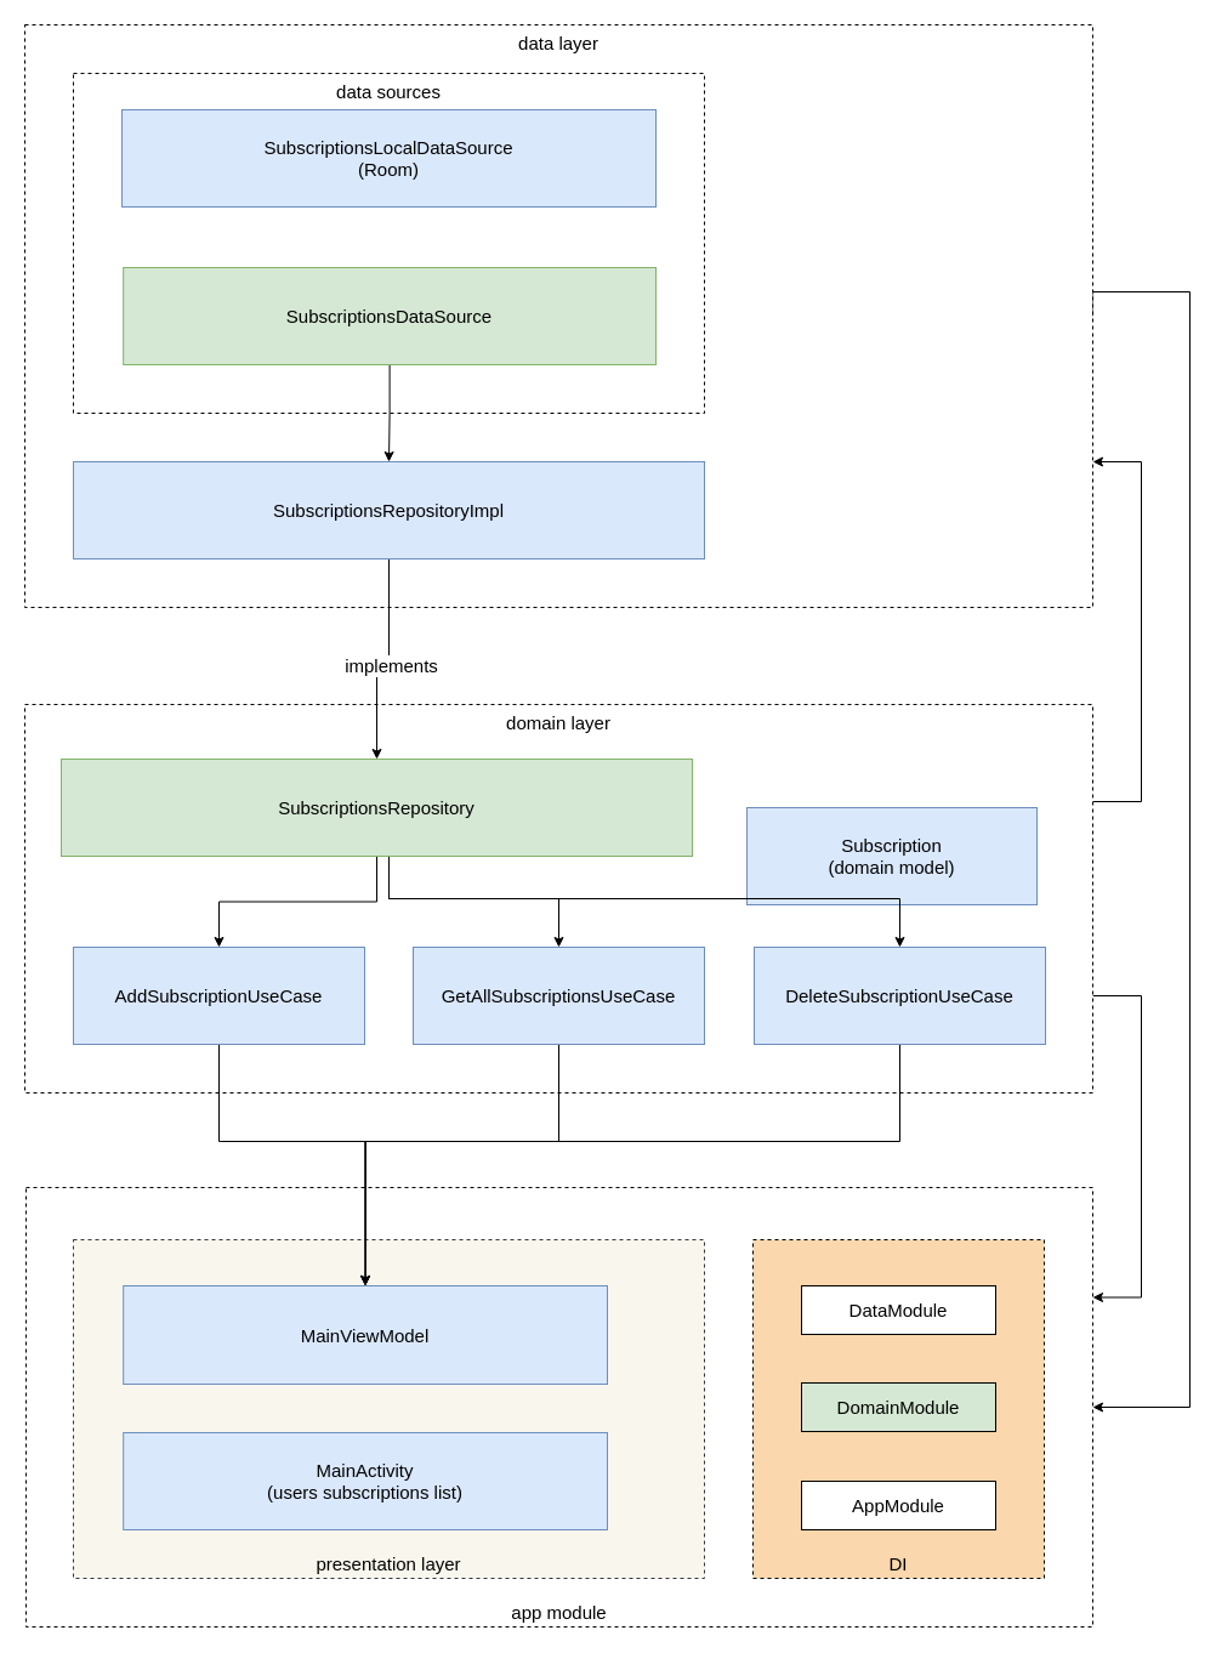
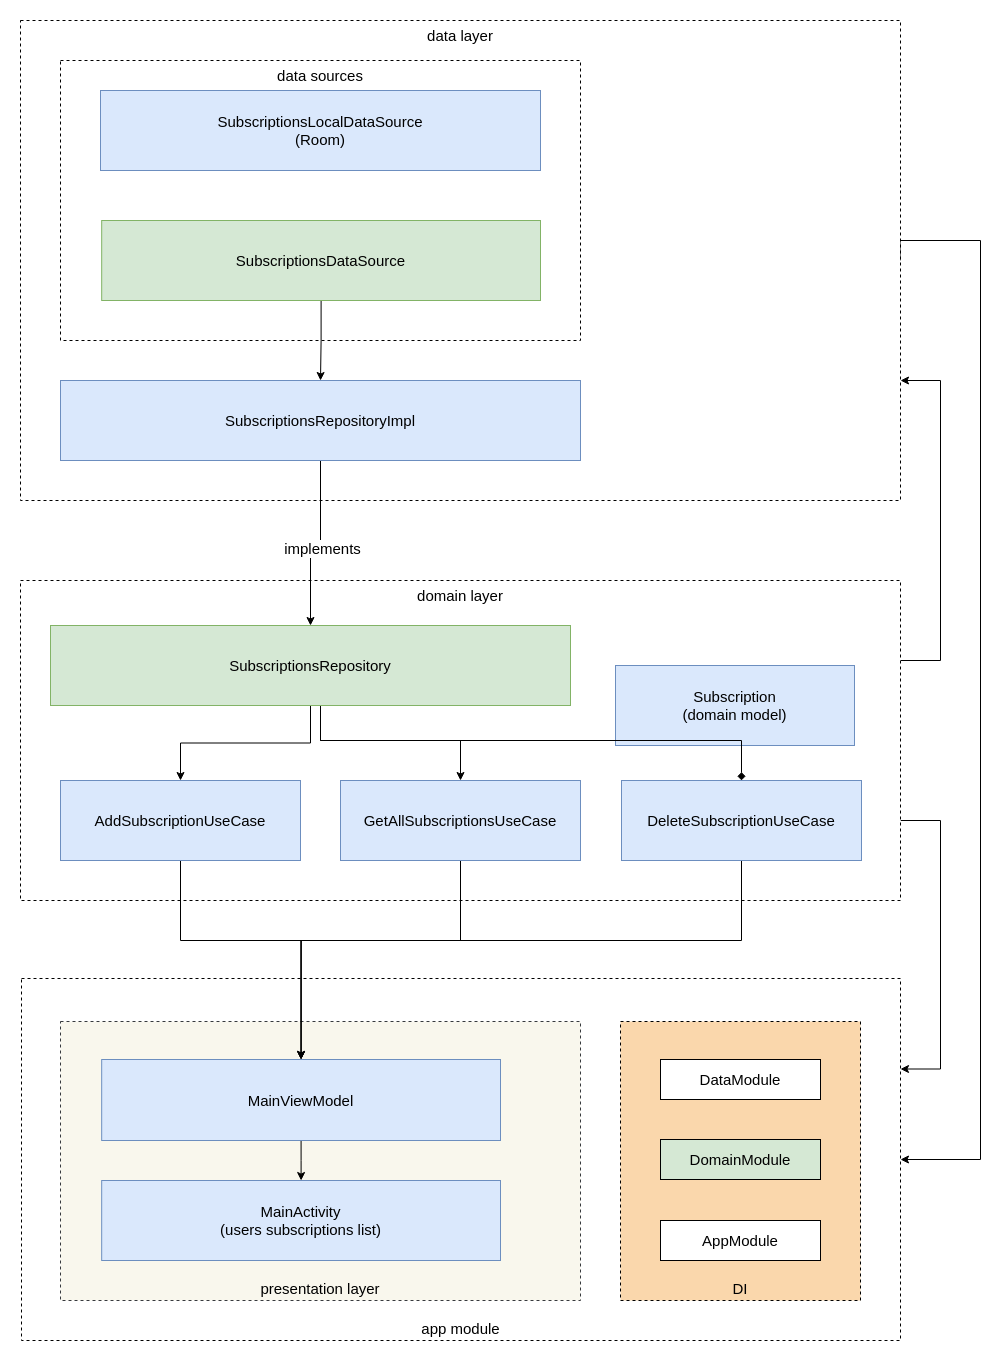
  <mxCell id="0" />
  <mxCell id="1" parent="0" />
  <mxCell id="2" value="app module" style="rounded=0;whiteSpace=wrap;html=1;verticalAlign=bottom;fontSize=15;dashed=1;" parent="1" vertex="1"><mxGeometry x="21" y="978" width="879" height="362" as="geometry" /></mxCell>
  <mxCell id="3" value="&lt;font size=&quot;1&quot; style=&quot;&quot;&gt;&lt;span style=&quot;font-size: 15px;&quot;&gt;presentation layer&lt;/span&gt;&lt;/font&gt;" style="rounded=0;whiteSpace=wrap;html=1;align=center;verticalAlign=bottom;fillColor=#f9f7ed;strokeColor=#36393d;dashed=1;" parent="1" vertex="1"><mxGeometry x="60" y="1021" width="520" height="279" as="geometry" /></mxCell>
  <mxCell id="4" style="edgeStyle=orthogonalEdgeStyle;rounded=0;orthogonalLoop=1;jettySize=auto;html=1;exitX=1;exitY=0.5;exitDx=0;exitDy=0;entryX=1;entryY=0.5;entryDx=0;entryDy=0;fontSize=15;" parent="1" source="5" target="2" edge="1"><mxGeometry relative="1" as="geometry"><Array as="points"><mxPoint x="980" y="240" /><mxPoint x="980" y="1159" /></Array></mxGeometry></mxCell>
  <mxCell id="5" value="data layer" style="rounded=0;whiteSpace=wrap;html=1;verticalAlign=top;fontSize=15;dashed=1;" parent="1" vertex="1"><mxGeometry x="20" y="20" width="880" height="480" as="geometry" /></mxCell>
  <mxCell id="6" style="edgeStyle=orthogonalEdgeStyle;rounded=0;orthogonalLoop=1;jettySize=auto;html=1;fontSize=15;entryX=1;entryY=0.25;entryDx=0;entryDy=0;exitX=1;exitY=0.75;exitDx=0;exitDy=0;" parent="1" source="8" target="2" edge="1"><mxGeometry relative="1" as="geometry"><mxPoint x="910" y="860" as="sourcePoint" /><Array as="points"><mxPoint x="940" y="820" /><mxPoint x="940" y="1069" /></Array><mxPoint x="930" y="1060" as="targetPoint" /></mxGeometry></mxCell>
  <mxCell id="7" style="edgeStyle=orthogonalEdgeStyle;rounded=0;orthogonalLoop=1;jettySize=auto;html=1;entryX=1;entryY=0.75;entryDx=0;entryDy=0;fontSize=15;exitX=1;exitY=0.25;exitDx=0;exitDy=0;" parent="1" source="8" target="5" edge="1"><mxGeometry relative="1" as="geometry"><Array as="points"><mxPoint x="940" y="660" /><mxPoint x="940" y="380" /></Array><mxPoint x="920" y="640" as="sourcePoint" /></mxGeometry></mxCell>
  <mxCell id="8" value="domain layer" style="rounded=0;whiteSpace=wrap;html=1;verticalAlign=top;fontSize=15;dashed=1;" parent="1" vertex="1"><mxGeometry x="20" y="580" width="880" height="320" as="geometry" /></mxCell>
+ <mxCell id="9" style="edgeStyle=orthogonalEdgeStyle;rounded=0;orthogonalLoop=1;jettySize=auto;html=1;exitX=0.5;exitY=1;exitDx=0;exitDy=0;" parent="1" source="10" target="27" edge="1"><mxGeometry relative="1" as="geometry" /></mxCell>
  <mxCell id="10" value="MainViewModel" style="rounded=0;whiteSpace=wrap;html=1;fontSize=15;fillColor=#dae8fc;strokeColor=#6c8ebf;" parent="1" vertex="1"><mxGeometry x="101.18" y="1059" width="398.82" height="81" as="geometry" /></mxCell>
  <mxCell id="11" value="Subscription&lt;br style=&quot;font-size: 15px;&quot;&gt;(domain model)" style="rounded=0;whiteSpace=wrap;html=1;fontSize=15;fillColor=#dae8fc;strokeColor=#6c8ebf;glass=0;" parent="1" vertex="1"><mxGeometry x="615" y="665" width="239" height="80" as="geometry" /></mxCell>
  <mxCell id="12" style="edgeStyle=orthogonalEdgeStyle;rounded=0;orthogonalLoop=1;jettySize=auto;html=1;exitX=0.5;exitY=1;exitDx=0;exitDy=0;entryX=0.5;entryY=0;entryDx=0;entryDy=0;fontSize=15;" parent="1" source="13" target="10" edge="1"><mxGeometry relative="1" as="geometry"><Array as="points"><mxPoint x="180" y="940" /><mxPoint x="301" y="940" /></Array></mxGeometry></mxCell>
  <mxCell id="13" value="AddSubscriptionUseCase" style="rounded=0;whiteSpace=wrap;html=1;fontSize=15;fillColor=#dae8fc;strokeColor=#6c8ebf;" parent="1" vertex="1"><mxGeometry x="60" y="780" width="240" height="80" as="geometry" /></mxCell>
  <mxCell id="14" style="edgeStyle=orthogonalEdgeStyle;rounded=0;orthogonalLoop=1;jettySize=auto;html=1;exitX=0.5;exitY=1;exitDx=0;exitDy=0;entryX=0.5;entryY=0;entryDx=0;entryDy=0;fontSize=15;" parent="1" source="15" target="10" edge="1"><mxGeometry relative="1" as="geometry"><Array as="points"><mxPoint x="741" y="940" /><mxPoint x="301" y="940" /></Array></mxGeometry></mxCell>
  <mxCell id="15" value="DeleteSubscriptionUseCase" style="rounded=0;whiteSpace=wrap;html=1;fontSize=15;fillColor=#dae8fc;strokeColor=#6c8ebf;" parent="1" vertex="1"><mxGeometry x="621" y="780" width="240" height="80" as="geometry" /></mxCell>
- <mxCell id="16" style="edgeStyle=orthogonalEdgeStyle;rounded=0;orthogonalLoop=1;jettySize=auto;html=1;exitX=0.5;exitY=1;exitDx=0;exitDy=0;entryX=0.5;entryY=0;entryDx=0;entryDy=0;fontSize=15;" parent="1" source="19" target="15" edge="1"><mxGeometry relative="1" as="geometry"><Array as="points"><mxPoint x="320" y="740" /><mxPoint x="741" y="740" /></Array></mxGeometry></mxCell>
+ <mxCell id="16" style="edgeStyle=orthogonalEdgeStyle;rounded=0;orthogonalLoop=1;jettySize=auto;html=1;exitX=0.5;exitY=1;exitDx=0;exitDy=0;entryX=0.5;entryY=0;entryDx=0;entryDy=0;fontSize=15;endArrow=diamond;" parent="1" source="19" target="15" edge="1"><mxGeometry relative="1" as="geometry"><Array as="points"><mxPoint x="320" y="740" /><mxPoint x="741" y="740" /></Array></mxGeometry></mxCell>
  <mxCell id="17" style="edgeStyle=orthogonalEdgeStyle;rounded=0;orthogonalLoop=1;jettySize=auto;html=1;entryX=0.5;entryY=0;entryDx=0;entryDy=0;exitX=0.5;exitY=1;exitDx=0;exitDy=0;" edge="1" parent="1" source="19" target="33"><mxGeometry relative="1" as="geometry"><mxPoint x="-44" y="736" as="sourcePoint" /><Array as="points"><mxPoint x="320" y="740" /><mxPoint x="460" y="740" /></Array></mxGeometry></mxCell>
  <mxCell id="18" style="edgeStyle=orthogonalEdgeStyle;rounded=0;orthogonalLoop=1;jettySize=auto;html=1;entryX=0.5;entryY=0;entryDx=0;entryDy=0;fontSize=15;" edge="1" parent="1" source="19" target="13"><mxGeometry relative="1" as="geometry" /></mxCell>
  <mxCell id="19" value="SubscriptionsRepository" style="rounded=0;whiteSpace=wrap;html=1;fillColor=#d5e8d4;strokeColor=#82b366;fontSize=15;glass=0;" parent="1" vertex="1"><mxGeometry x="50" y="625" width="520" height="80" as="geometry" /></mxCell>
  <mxCell id="20" style="edgeStyle=orthogonalEdgeStyle;rounded=0;orthogonalLoop=1;jettySize=auto;html=1;entryX=0.5;entryY=0;entryDx=0;entryDy=0;" edge="1" parent="1" source="22" target="19"><mxGeometry relative="1" as="geometry" /></mxCell>
  <mxCell id="21" value="implements" style="edgeLabel;html=1;align=center;verticalAlign=middle;resizable=0;points=[];fontSize=15;" vertex="1" connectable="0" parent="20"><mxGeometry x="-0.064" y="2" relative="1" as="geometry"><mxPoint x="-1" y="5" as="offset" /></mxGeometry></mxCell>
  <mxCell id="22" value="&lt;font style=&quot;font-size: 15px;&quot;&gt;SubscriptionsRepositoryImpl&lt;/font&gt;" style="rounded=0;whiteSpace=wrap;html=1;fillColor=#dae8fc;strokeColor=#6c8ebf;" parent="1" vertex="1"><mxGeometry x="60" y="380" width="520" height="80" as="geometry" /></mxCell>
  <mxCell id="23" value="&lt;font style=&quot;font-size: 15px;&quot;&gt;data sources&lt;/font&gt;" style="rounded=0;whiteSpace=wrap;html=1;verticalAlign=top;dashed=1;" parent="1" vertex="1"><mxGeometry x="60" y="60" width="520" height="280" as="geometry" /></mxCell>
  <mxCell id="24" style="edgeStyle=orthogonalEdgeStyle;orthogonalLoop=1;jettySize=auto;html=1;entryX=0.5;entryY=0;entryDx=0;entryDy=0;fontSize=15;endArrow=classic;rounded=0;endFill=1;" edge="1" parent="1" source="25" target="22"><mxGeometry relative="1" as="geometry" /></mxCell>
  <mxCell id="25" value="&lt;font style=&quot;font-size: 15px;&quot;&gt;SubscriptionsDataSource&lt;/font&gt;" style="rounded=0;whiteSpace=wrap;html=1;fillColor=#d5e8d4;strokeColor=#82b366;" parent="1" vertex="1"><mxGeometry x="101.18" y="220" width="438.82" height="80" as="geometry" /></mxCell>
  <mxCell id="26" value="&lt;font style=&quot;font-size: 15px;&quot;&gt;SubscriptionsLocalDataSource&lt;br&gt;(Room)&lt;br&gt;&lt;/font&gt;" style="rounded=0;whiteSpace=wrap;html=1;fillColor=#dae8fc;strokeColor=#6c8ebf;" parent="1" vertex="1"><mxGeometry x="100" y="90" width="440" height="80" as="geometry" /></mxCell>
  <mxCell id="27" value="MainActivity&lt;br&gt;(users subscriptions list)" style="rounded=0;whiteSpace=wrap;html=1;fontSize=15;fillColor=#dae8fc;strokeColor=#6c8ebf;" parent="1" vertex="1"><mxGeometry x="101.18" y="1180" width="398.82" height="80" as="geometry" /></mxCell>
  <mxCell id="28" value="&lt;font style=&quot;font-size: 15px;&quot;&gt;DI&lt;/font&gt;" style="rounded=0;whiteSpace=wrap;html=1;align=center;verticalAlign=bottom;fillColor=#fad7ac;strokeColor=#000000;dashed=1;" parent="1" vertex="1"><mxGeometry x="620" y="1021" width="240" height="279" as="geometry" /></mxCell>
  <mxCell id="29" value="&lt;font style=&quot;font-size: 15px;&quot;&gt;AppModule&lt;/font&gt;" style="rounded=0;whiteSpace=wrap;html=1;" parent="1" vertex="1"><mxGeometry x="660" y="1220" width="160" height="40" as="geometry" /></mxCell>
  <mxCell id="30" value="&lt;font style=&quot;font-size: 15px;&quot;&gt;DomainModule&lt;/font&gt;" style="rounded=0;whiteSpace=wrap;html=1;fillColor=#d5e8d4;" parent="1" vertex="1"><mxGeometry x="660" y="1139" width="160" height="40" as="geometry" /></mxCell>
  <mxCell id="31" value="&lt;font style=&quot;font-size: 15px;&quot;&gt;DataModule&lt;/font&gt;" style="rounded=0;whiteSpace=wrap;html=1;" parent="1" vertex="1"><mxGeometry x="660" y="1059" width="160" height="40" as="geometry" /></mxCell>
  <mxCell id="32" style="edgeStyle=orthogonalEdgeStyle;rounded=0;orthogonalLoop=1;jettySize=auto;html=1;exitX=0.5;exitY=1;exitDx=0;exitDy=0;entryX=0.5;entryY=0;entryDx=0;entryDy=0;" edge="1" parent="1" source="33" target="10"><mxGeometry relative="1" as="geometry"><mxPoint x="300" y="960" as="targetPoint" /><Array as="points"><mxPoint x="460" y="940" /><mxPoint x="301" y="940" /></Array></mxGeometry></mxCell>
  <mxCell id="33" value="GetAllSubscriptionsUseCase" style="rounded=0;whiteSpace=wrap;html=1;fontSize=15;fillColor=#dae8fc;strokeColor=#6c8ebf;" vertex="1" parent="1"><mxGeometry x="340" y="780" width="240" height="80" as="geometry" /></mxCell>
